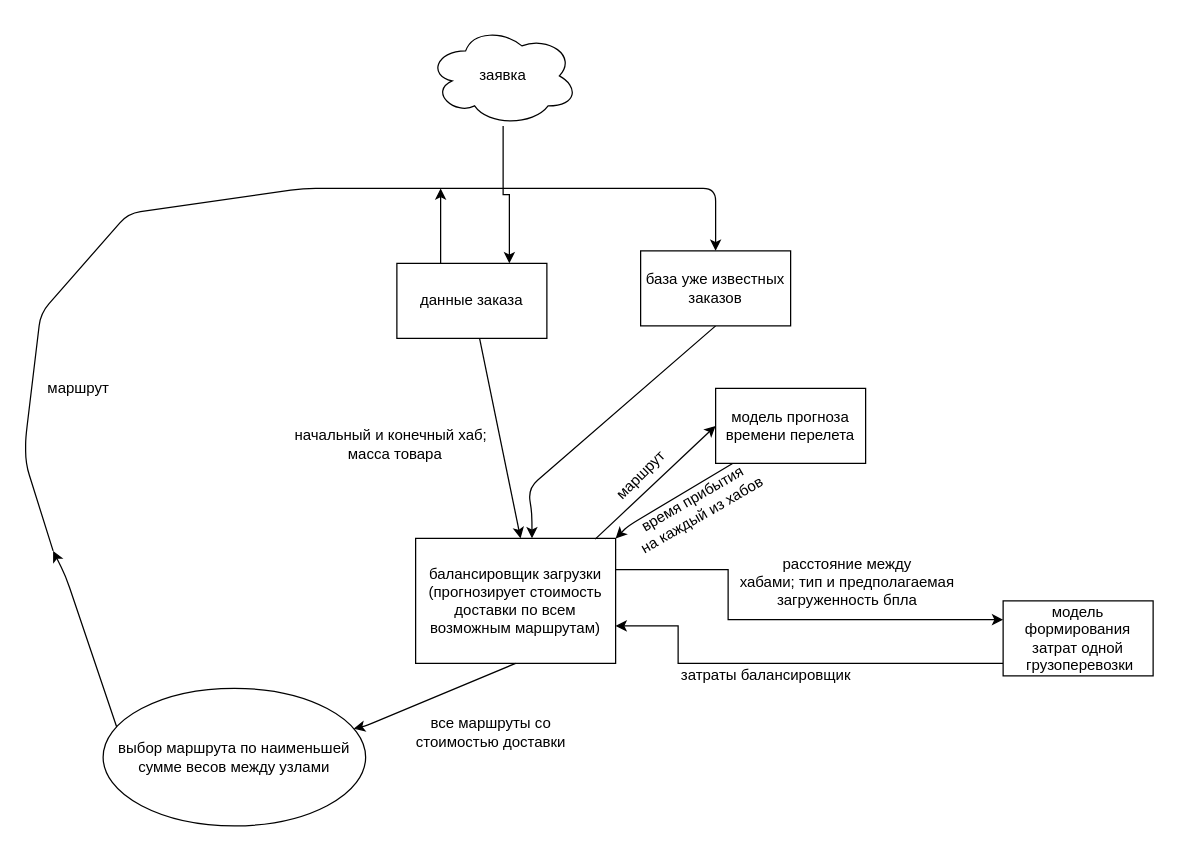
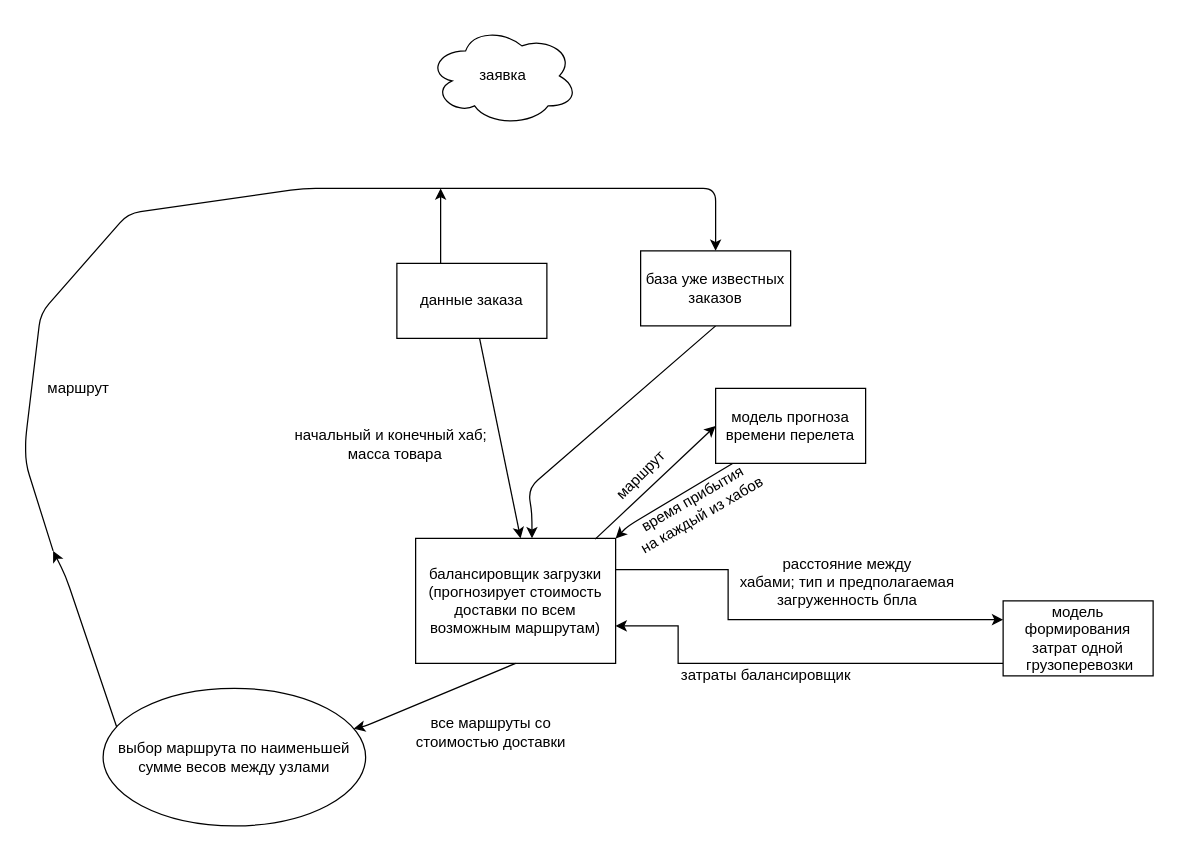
  <mxCell id="0" />
  <mxCell id="1" parent="0" />
  <mxCell id="2" value="" style="endArrow=classic;html=1;entryX=0.5;entryY=0;entryDx=0;entryDy=0;" edge="1" parent="1" target="15"><mxGeometry width="50" height="50" relative="1" as="geometry"><mxPoint x="42" y="440" as="sourcePoint" /><mxPoint x="32" y="220" as="targetPoint" /><Array as="points"><mxPoint x="20" y="370" /><mxPoint x="20" y="350" /><mxPoint x="32" y="250" /><mxPoint x="102" y="170" /><mxPoint x="242" y="150" /><mxPoint x="312" y="150" /><mxPoint x="572" y="150" /></Array></mxGeometry></mxCell>
  <mxCell id="3" value="маршрут&lt;br&gt;" style="text;html=1;align=center;verticalAlign=middle;resizable=0;points=[];autosize=1;strokeColor=none;" vertex="1" parent="1"><mxGeometry x="32" y="300" width="60" height="20" as="geometry" /></mxCell>
  <mxCell id="4" value="" style="endArrow=classic;html=1;exitX=0.053;exitY=0.288;exitDx=0;exitDy=0;exitPerimeter=0;" edge="1" parent="1" source="5"><mxGeometry width="50" height="50" relative="1" as="geometry"><mxPoint x="182" y="550" as="sourcePoint" /><mxPoint x="42" y="440" as="targetPoint" /><Array as="points"><mxPoint x="52" y="460" /></Array></mxGeometry></mxCell>
  <mxCell id="5" value="выбор маршрута по наименьшей сумме весов между узлами" style="ellipse;whiteSpace=wrap;html=1;" vertex="1" parent="1"><mxGeometry x="82" y="550" width="210" height="110" as="geometry" /></mxCell>
  <mxCell id="6" style="edgeStyle=orthogonalEdgeStyle;rounded=0;orthogonalLoop=1;jettySize=auto;html=1;exitX=1;exitY=0.25;exitDx=0;exitDy=0;entryX=0;entryY=0.25;entryDx=0;entryDy=0;" edge="1" parent="1" source="7" target="13"><mxGeometry relative="1" as="geometry"><Array as="points"><mxPoint x="582" y="455" /><mxPoint x="582" y="495" /></Array></mxGeometry></mxCell>
  <mxCell id="7" value="балансировщик загрузки&lt;br&gt;(прогнозирует стоимость доставки по всем возможным маршрутам)" style="whiteSpace=wrap;html=1;" vertex="1" parent="1"><mxGeometry x="332" y="430" width="160" height="100" as="geometry" /></mxCell>
  <mxCell id="8" value="" style="endArrow=classic;html=1;exitX=0.5;exitY=1;exitDx=0;exitDy=0;" edge="1" parent="1" source="7" target="5"><mxGeometry width="50" height="50" relative="1" as="geometry"><mxPoint x="342" y="480" as="sourcePoint" /><mxPoint x="392" y="430" as="targetPoint" /><Array as="points"><mxPoint x="292" y="580" /></Array></mxGeometry></mxCell>
  <mxCell id="9" value="все маршруты со &lt;br&gt;стоимостью доставки" style="text;html=1;align=center;verticalAlign=middle;resizable=0;points=[];autosize=1;strokeColor=none;" vertex="1" parent="1"><mxGeometry x="322" y="570" width="140" height="30" as="geometry" /></mxCell>
  <mxCell id="10" value="" style="endArrow=classic;html=1;" edge="1" parent="1" source="17"><mxGeometry width="50" height="50" relative="1" as="geometry"><mxPoint x="366" y="300" as="sourcePoint" /><mxPoint x="416" y="430" as="targetPoint" /><Array as="points" /></mxGeometry></mxCell>
  <mxCell id="11" value="начальный и конечный хаб;&lt;br&gt;&amp;nbsp; масса товара" style="text;html=1;align=center;verticalAlign=middle;resizable=0;points=[];autosize=1;strokeColor=none;" vertex="1" parent="1"><mxGeometry x="227" y="340" width="170" height="30" as="geometry" /></mxCell>
  <mxCell id="12" style="edgeStyle=orthogonalEdgeStyle;rounded=0;orthogonalLoop=1;jettySize=auto;html=1;" edge="1" parent="1" source="13"><mxGeometry relative="1" as="geometry"><mxPoint x="492" y="500" as="targetPoint" /><Array as="points"><mxPoint x="542" y="530" /><mxPoint x="542" y="500" /></Array></mxGeometry></mxCell>
  <mxCell id="13" value="модель формирования затрат одной&lt;br&gt;&amp;nbsp;грузоперевозки" style="whiteSpace=wrap;html=1;" vertex="1" parent="1"><mxGeometry x="802" y="480" width="120" height="60" as="geometry" /></mxCell>
  <mxCell id="14" value="" style="endArrow=classic;html=1;entryX=0.582;entryY=0;entryDx=0;entryDy=0;entryPerimeter=0;exitX=0.5;exitY=1;exitDx=0;exitDy=0;" edge="1" parent="1" source="15" target="7"><mxGeometry width="50" height="50" relative="1" as="geometry"><mxPoint x="572" y="250" as="sourcePoint" /><mxPoint x="392" y="380" as="targetPoint" /><Array as="points"><mxPoint x="422" y="390" /><mxPoint x="425" y="410" /></Array></mxGeometry></mxCell>
  <mxCell id="15" value="база уже известных заказов" style="whiteSpace=wrap;html=1;" vertex="1" parent="1"><mxGeometry x="512" y="200" width="120" height="60" as="geometry" /></mxCell>
  <mxCell id="16" style="edgeStyle=orthogonalEdgeStyle;rounded=0;orthogonalLoop=1;jettySize=auto;html=1;" edge="1" parent="1" source="17"><mxGeometry relative="1" as="geometry"><mxPoint x="352" y="150" as="targetPoint" /><Array as="points"><mxPoint x="352" y="180" /></Array></mxGeometry></mxCell>
  <mxCell id="17" value="данные заказа" style="rounded=0;whiteSpace=wrap;html=1;" vertex="1" parent="1"><mxGeometry x="317" y="210" width="120" height="60" as="geometry" /></mxCell>
  <mxCell id="18" value="расстояние между &lt;br&gt;хабами; тип и предполагаемая &lt;br&gt;загруженность бпла" style="text;html=1;align=center;verticalAlign=middle;resizable=0;points=[];autosize=1;strokeColor=none;" vertex="1" parent="1"><mxGeometry x="582" y="440" width="190" height="50" as="geometry" /></mxCell>
  <mxCell id="19" value="затраты балансировщик" style="text;html=1;align=center;verticalAlign=middle;resizable=0;points=[];autosize=1;strokeColor=none;" vertex="1" parent="1"><mxGeometry x="537" y="530" width="150" height="20" as="geometry" /></mxCell>
- <mxCell id="20" style="edgeStyle=orthogonalEdgeStyle;rounded=0;orthogonalLoop=1;jettySize=auto;html=1;entryX=0.75;entryY=0;entryDx=0;entryDy=0;" edge="1" parent="1" source="21" target="17"><mxGeometry relative="1" as="geometry" /></mxCell>
  <mxCell id="21" value="заявка" style="ellipse;shape=cloud;whiteSpace=wrap;html=1;" vertex="1" parent="1"><mxGeometry x="342" y="20" width="120" height="80" as="geometry" /></mxCell>
  <mxCell id="22" value="модель прогноза времени перелета" style="rounded=0;whiteSpace=wrap;html=1;" vertex="1" parent="1"><mxGeometry x="572" y="310" width="120" height="60" as="geometry" /></mxCell>
  <mxCell id="23" value="" style="endArrow=classic;html=1;entryX=0;entryY=0.5;entryDx=0;entryDy=0;exitX=0.898;exitY=0.006;exitDx=0;exitDy=0;exitPerimeter=0;" edge="1" parent="1" source="7" target="22"><mxGeometry width="50" height="50" relative="1" as="geometry"><mxPoint x="472" y="430" as="sourcePoint" /><mxPoint x="522" y="380" as="targetPoint" /></mxGeometry></mxCell>
  <mxCell id="24" value="маршрут&lt;br&gt;" style="text;html=1;align=center;verticalAlign=middle;resizable=0;points=[];autosize=1;strokeColor=none;rotation=-45;" vertex="1" parent="1"><mxGeometry x="482" y="370" width="60" height="20" as="geometry" /></mxCell>
  <mxCell id="25" value="" style="endArrow=classic;html=1;entryX=1;entryY=0;entryDx=0;entryDy=0;exitX=0.113;exitY=1.002;exitDx=0;exitDy=0;exitPerimeter=0;" edge="1" parent="1" source="22" target="7"><mxGeometry width="50" height="50" relative="1" as="geometry"><mxPoint x="592" y="450" as="sourcePoint" /><mxPoint x="642" y="400" as="targetPoint" /><Array as="points"><mxPoint x="502" y="420" /></Array></mxGeometry></mxCell>
  <mxCell id="26" value="время прибытия&lt;br&gt;на каждый из хабов&lt;br&gt;" style="text;html=1;align=center;verticalAlign=middle;resizable=0;points=[];autosize=1;strokeColor=none;rotation=-30;" vertex="1" parent="1"><mxGeometry x="492" y="390" width="130" height="30" as="geometry" /></mxCell>
